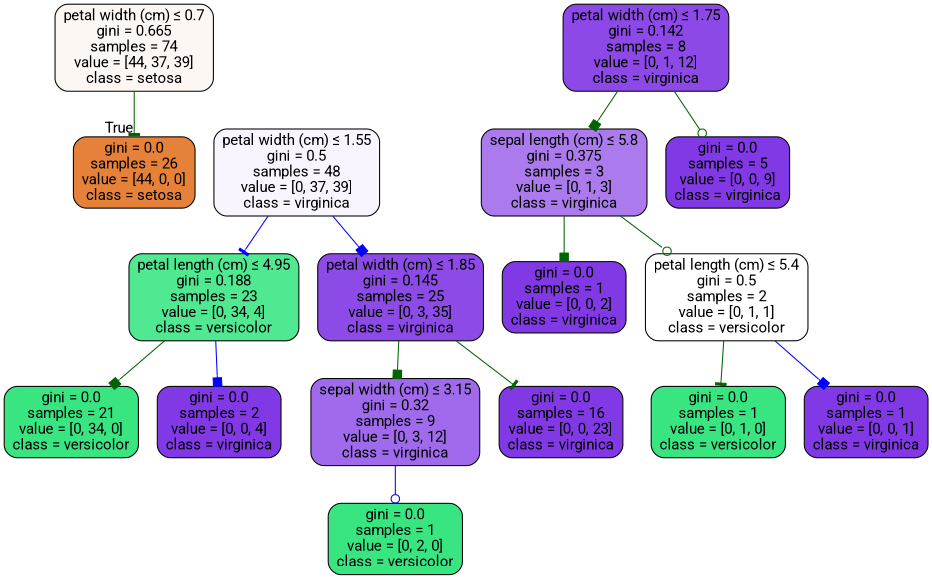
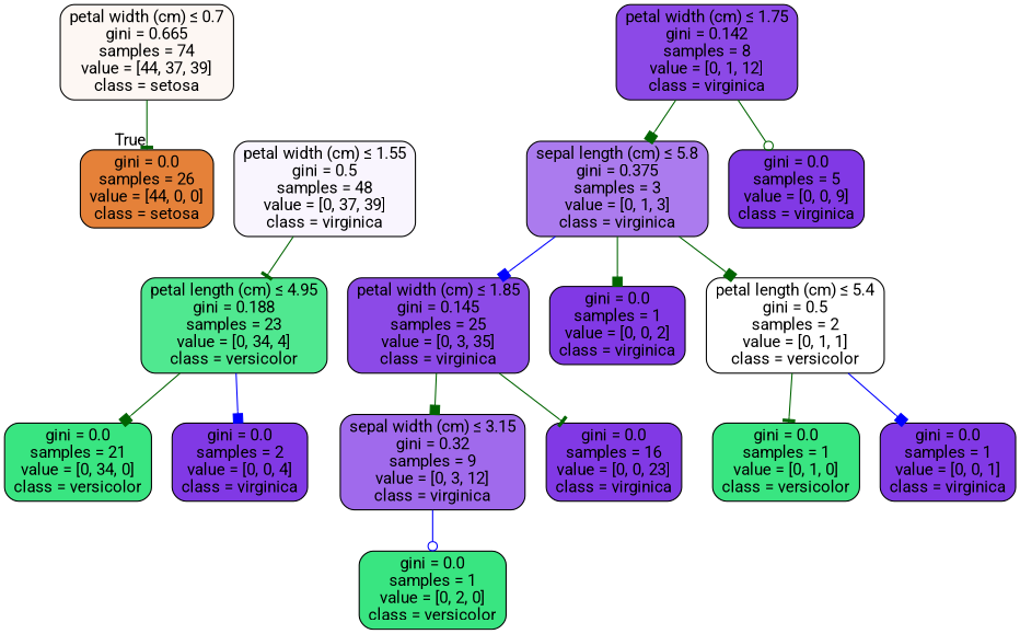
  digraph {
    fontname=Roboto
    node [color=black fillcolor="#8139e5" fontname=Roboto shape=box style="filled, rounded"]
    edge [arrowhead=box color=darkgreen fontname=Roboto]
    n1 [fillcolor="#fdf7f3" label=<petal width (cm) &le; 0.7<br/>gini = 0.665<br/>samples = 74<br/>value = [44, 37, 39]<br/>class = setosa>]
    n2 [fillcolor="#e58139" label=<gini = 0.0<br/>samples = 26<br/>value = [44, 0, 0]<br/>class = setosa>]
    n3 [fillcolor="#f9f5fe" label=<petal width (cm) &le; 1.55<br/>gini = 0.5<br/>samples = 48<br/>value = [0, 37, 39]<br/>class = virginica>]
    n4 [fillcolor="#50e890" label=<petal length (cm) &le; 4.95<br/>gini = 0.188<br/>samples = 23<br/>value = [0, 34, 4]<br/>class = versicolor>]
    n5 [fillcolor="#8c4ae7" label=<petal width (cm) &le; 1.85<br/>gini = 0.145<br/>samples = 25<br/>value = [0, 3, 35]<br/>class = virginica>]
    n6 [fillcolor="#39e581" label=<gini = 0.0<br/>samples = 21<br/>value = [0, 34, 0]<br/>class = versicolor>]
    n7 [label=<gini = 0.0<br/>samples = 2<br/>value = [0, 0, 4]<br/>class = virginica>]
    n8 [fillcolor="#a06aec" label=<sepal width (cm) &le; 3.15<br/>gini = 0.32<br/>samples = 9<br/>value = [0, 3, 12]<br/>class = virginica>]
    n9 [label=<gini = 0.0<br/>samples = 16<br/>value = [0, 0, 23]<br/>class = virginica>]
    n10 [fillcolor="#39e581" label=<gini = 0.0<br/>samples = 1<br/>value = [0, 2, 0]<br/>class = versicolor>]
    n11 [fillcolor="#8c49e7" label=<petal width (cm) &le; 1.75<br/>gini = 0.142<br/>samples = 8<br/>value = [0, 1, 12]<br/>class = virginica>]
    n12 [fillcolor="#ab7bee" label=<sepal length (cm) &le; 5.8<br/>gini = 0.375<br/>samples = 3<br/>value = [0, 1, 3]<br/>class = virginica>]
    n13 [label=<gini = 0.0<br/>samples = 5<br/>value = [0, 0, 9]<br/>class = virginica>]
    n14 [label=<gini = 0.0<br/>samples = 1<br/>value = [0, 0, 2]<br/>class = virginica>]
    n15 [fillcolor="#ffffff" label=<petal length (cm) &le; 5.4<br/>gini = 0.5<br/>samples = 2<br/>value = [0, 1, 1]<br/>class = versicolor>]
    n16 [fillcolor="#39e581" label=<gini = 0.0<br/>samples = 1<br/>value = [0, 1, 0]<br/>class = versicolor>]
    n17 [label=<gini = 0.0<br/>samples = 1<br/>value = [0, 0, 1]<br/>class = virginica>]
    n1 -> n2 [arrowhead=tee headlabel=True labelangle=45 labeldistance=2.5]
-   n3 -> n4 [arrowhead=tee color=blue]
-   n3 -> n5 [color=blue]
+   n3 -> n4 [arrowhead=tee]
+   n12 -> n5 [color=blue]
    n4 -> n6
    n4 -> n7 [color=blue]
    n5 -> n8
    n5 -> n9 [arrowhead=tee]
    n8 -> n10 [arrowhead=odot color=blue]
    n11 -> n12
    n11 -> n13 [arrowhead=odot]
    n12 -> n14
-   n12 -> n15 [arrowhead=odot]
+   n12 -> n15
    n15 -> n16 [arrowhead=tee]
    n15 -> n17 [color=blue]
  }
